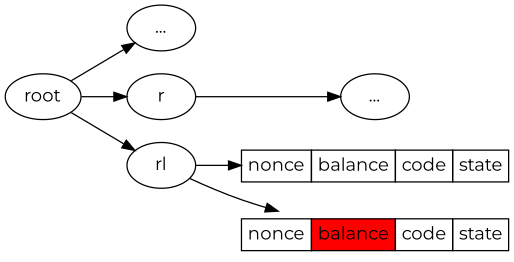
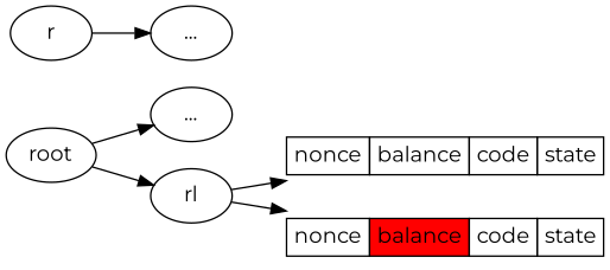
  digraph {
    fontname=Montserrat
    rankdir=LR
    node [fontname=Montserrat]
    edge [fontname=Montserrat]
    n1 [label=<<table border="0" cellborder="1" cellspacing="0" cellpadding="4"><tr><td port="0">nonce</td><td port="balanceto">balance</td><td>code</td><td>state</td></tr></table>> margin=0 shape=none]
    n2 [label=<<table border="0" cellborder="1" cellspacing="0" cellpadding="4"><tr><td port="0">nonce</td><td port="balancefrom" bgcolor="red">balance</td><td>code</td><td>state</td></tr></table>> margin=0 shape=none]
    n3 [label="..."]
    root
    r
    rl
    n7 [label="..."]
    subgraph sub_1 {
      rank=same
      n1
      n2
    }
    n1 -> n2 [style=invis]
    root -> n3
-   root -> r
    root -> rl
    r -> n7
    rl -> n1
    rl -> n2
  }
